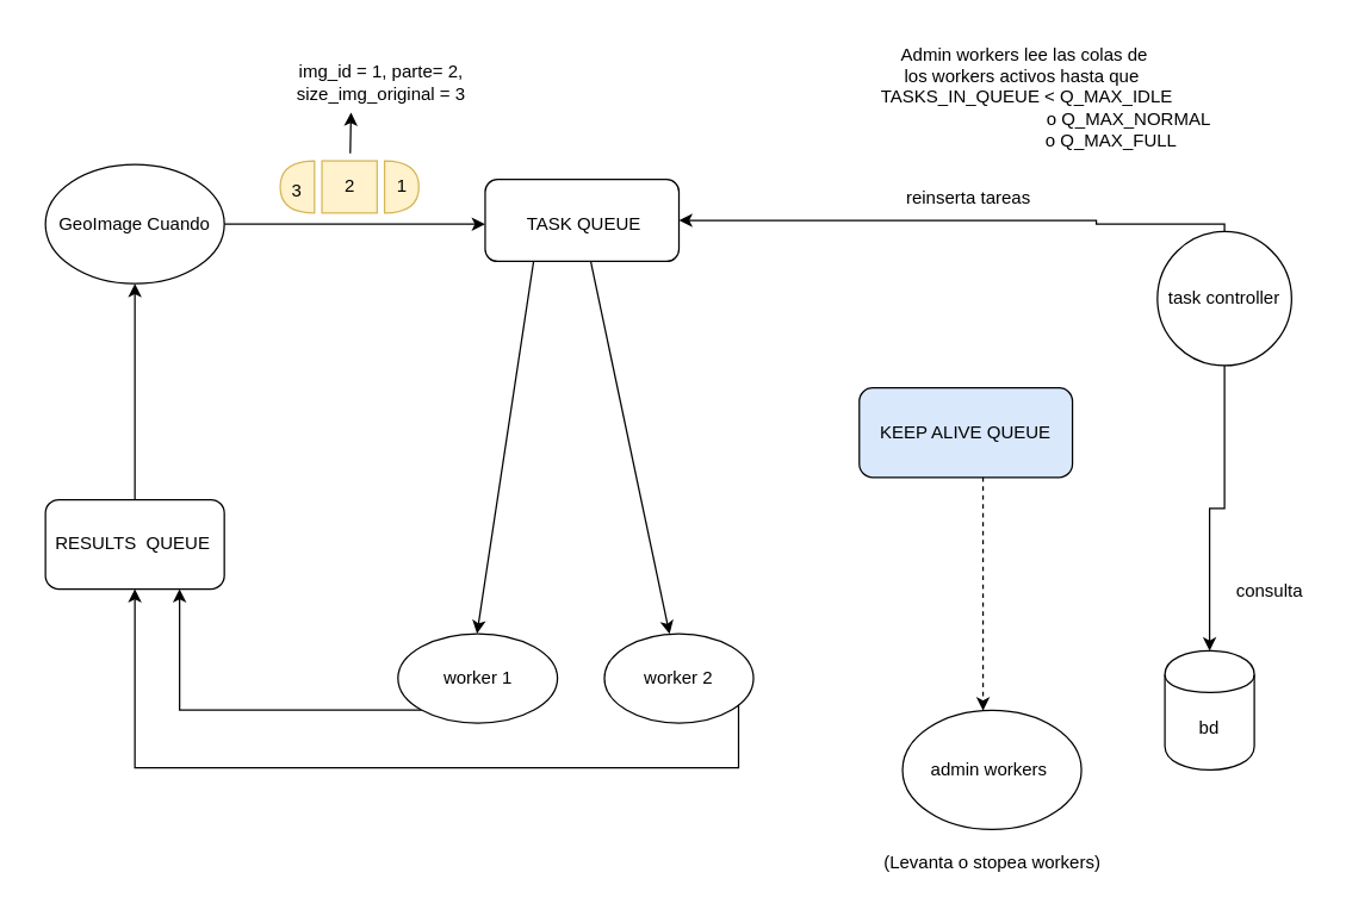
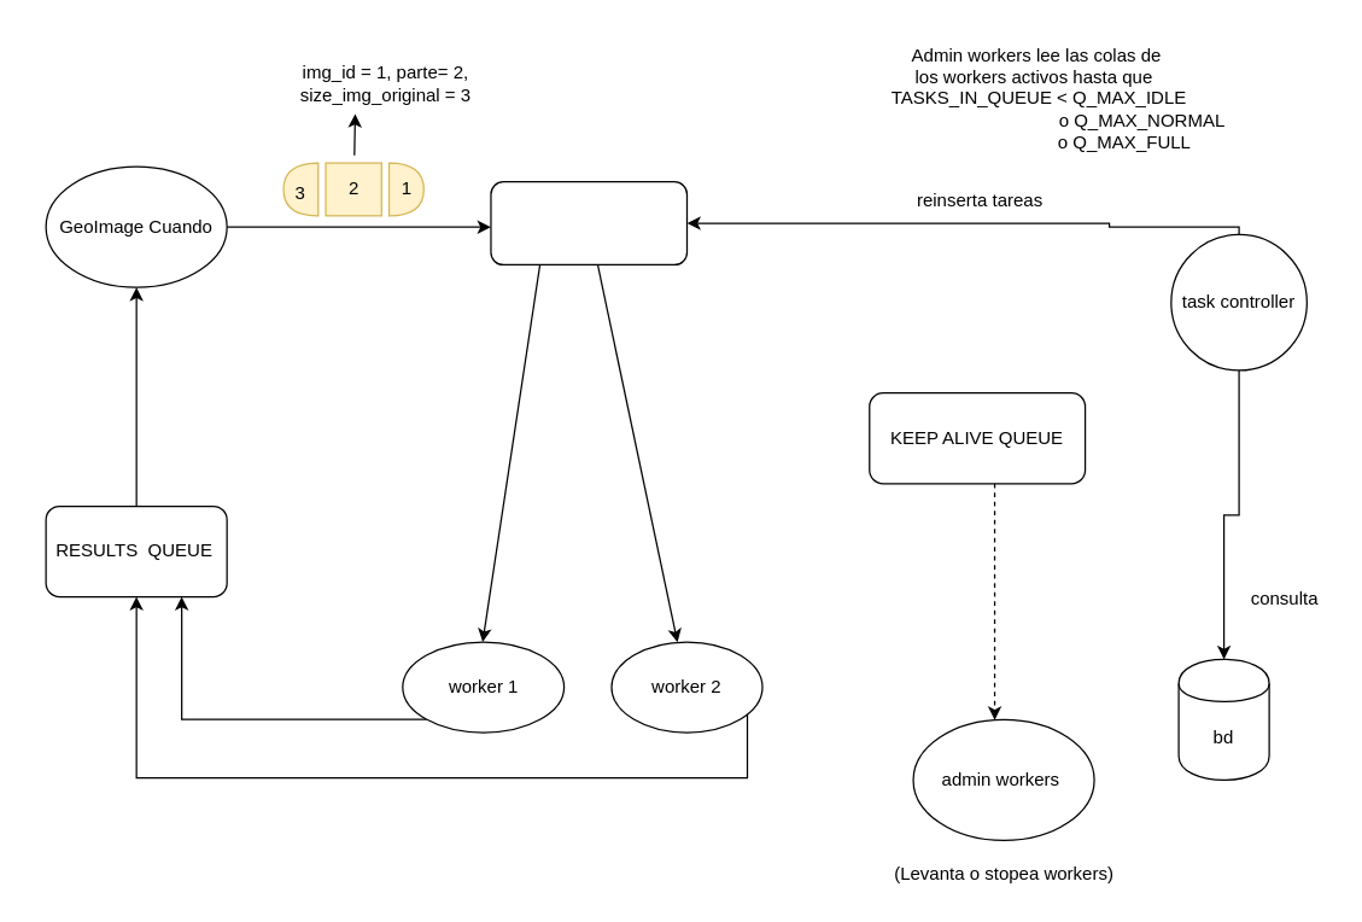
  <mxCell id="0" />
  <mxCell id="1" parent="0" />
  <mxCell id="2" style="edgeStyle=orthogonalEdgeStyle;rounded=0;orthogonalLoop=1;jettySize=auto;html=1;" parent="1" source="3" edge="1"><mxGeometry relative="1" as="geometry"><mxPoint x="325" y="150" as="targetPoint" /></mxGeometry></mxCell>
  <mxCell id="3" value="GeoImage Cuando" style="ellipse;whiteSpace=wrap;html=1;" parent="1" vertex="1"><mxGeometry x="30" y="110" width="120" height="80" as="geometry" /></mxCell>
  <mxCell id="4" value="admin workers&amp;nbsp;" style="ellipse;whiteSpace=wrap;html=1;" parent="1" vertex="1"><mxGeometry x="605" y="476.5" width="120" height="80" as="geometry" /></mxCell>
  <mxCell id="5" value="" style="rounded=1;whiteSpace=wrap;html=1;" parent="1" vertex="1"><mxGeometry x="325" y="120" width="130" height="55" as="geometry" /></mxCell>
  <mxCell id="6" style="edgeStyle=orthogonalEdgeStyle;rounded=0;orthogonalLoop=1;jettySize=auto;html=1;entryX=0.75;entryY=1;entryDx=0;entryDy=0;exitX=0;exitY=1;exitDx=0;exitDy=0;" parent="1" source="7" target="19" edge="1"><mxGeometry relative="1" as="geometry" /></mxCell>
  <mxCell id="7" value="worker 1" style="ellipse;whiteSpace=wrap;html=1;" parent="1" vertex="1"><mxGeometry x="266.5" y="425" width="107" height="60" as="geometry" /></mxCell>
- <mxCell id="8" value="TASK QUEUE" style="text;html=1;align=center;verticalAlign=middle;resizable=0;points=[];;autosize=1;" parent="1" vertex="1"><mxGeometry x="345.5" y="140" width="90" height="20" as="geometry" /></mxCell>
  <mxCell id="9" style="edgeStyle=orthogonalEdgeStyle;rounded=0;orthogonalLoop=1;jettySize=auto;html=1;entryX=0.5;entryY=1;entryDx=0;entryDy=0;" parent="1" source="10" target="19" edge="1"><mxGeometry relative="1" as="geometry"><Array as="points"><mxPoint x="495" y="515" /><mxPoint x="90" y="515" /></Array></mxGeometry></mxCell>
  <mxCell id="10" value="worker 2" style="ellipse;whiteSpace=wrap;html=1;" parent="1" vertex="1"><mxGeometry x="405" y="425" width="100" height="60" as="geometry" /></mxCell>
  <mxCell id="11" value="1" style="shape=or;whiteSpace=wrap;html=1;fillColor=#fff2cc;strokeColor=#d6b656;" parent="1" vertex="1"><mxGeometry x="257.5" y="107.5" width="23" height="35" as="geometry" /></mxCell>
  <mxCell id="12" value="" style="shape=or;whiteSpace=wrap;html=1;rotation=-180;fillColor=#fff2cc;strokeColor=#d6b656;" parent="1" vertex="1"><mxGeometry x="187.5" y="107.5" width="23" height="35" as="geometry" /></mxCell>
  <mxCell id="13" value="3" style="text;html=1;strokeColor=none;fillColor=none;align=center;verticalAlign=middle;whiteSpace=wrap;rounded=0;" parent="1" vertex="1"><mxGeometry x="179" y="117.5" width="40" height="20" as="geometry" /></mxCell>
  <mxCell id="14" value="2" style="rounded=0;whiteSpace=wrap;html=1;fillColor=#fff2cc;strokeColor=#d6b656;" parent="1" vertex="1"><mxGeometry x="215.5" y="107.5" width="37" height="35" as="geometry" /></mxCell>
  <mxCell id="15" value="" style="endArrow=classic;html=1;" parent="1" edge="1"><mxGeometry width="50" height="50" relative="1" as="geometry"><mxPoint x="234.5" y="102.5" as="sourcePoint" /><mxPoint x="235" y="75" as="targetPoint" /><Array as="points" /></mxGeometry></mxCell>
  <mxCell id="16" value="img_id = 1, parte= 2, size_img_original = 3" style="text;html=1;strokeColor=none;fillColor=none;align=center;verticalAlign=middle;whiteSpace=wrap;rounded=0;" parent="1" vertex="1"><mxGeometry x="195" y="36" width="121" height="37" as="geometry" /></mxCell>
  <mxCell id="17" value="" style="endArrow=classic;html=1;" parent="1" source="5" target="10" edge="1"><mxGeometry width="50" height="50" relative="1" as="geometry"><mxPoint x="498.438" y="375" as="sourcePoint" /><mxPoint x="497.5" y="425" as="targetPoint" /></mxGeometry></mxCell>
  <mxCell id="18" style="edgeStyle=orthogonalEdgeStyle;rounded=0;orthogonalLoop=1;jettySize=auto;html=1;" parent="1" source="19" target="3" edge="1"><mxGeometry relative="1" as="geometry" /></mxCell>
  <mxCell id="19" value="" style="rounded=1;whiteSpace=wrap;html=1;" parent="1" vertex="1"><mxGeometry x="30" y="335" width="120" height="60" as="geometry" /></mxCell>
  <mxCell id="20" value="&amp;nbsp; RESULTS&amp;nbsp; QUEUE" style="text;html=1;align=center;verticalAlign=middle;resizable=0;points=[];;autosize=1;" parent="1" vertex="1"><mxGeometry x="20" y="355" width="130" height="20" as="geometry" /></mxCell>
  <mxCell id="21" value="Admin workers lee las colas de &lt;br&gt;los workers activos hasta que&amp;nbsp;&lt;br&gt;&amp;nbsp;TASKS_IN_QUEUE &amp;lt; Q_MAX_IDLE&lt;br&gt;&amp;nbsp; &amp;nbsp; &amp;nbsp; &amp;nbsp; &amp;nbsp; &amp;nbsp; &amp;nbsp; &amp;nbsp; &amp;nbsp; &amp;nbsp; &amp;nbsp; &amp;nbsp; &amp;nbsp; &amp;nbsp; &amp;nbsp; &amp;nbsp; &amp;nbsp; &amp;nbsp; &amp;nbsp; &amp;nbsp; &amp;nbsp; o Q_MAX_NORMAL&lt;br&gt;&amp;nbsp; &amp;nbsp; &amp;nbsp; &amp;nbsp; &amp;nbsp; &amp;nbsp; &amp;nbsp; &amp;nbsp; &amp;nbsp; &amp;nbsp; &amp;nbsp; &amp;nbsp; &amp;nbsp; &amp;nbsp; &amp;nbsp; &amp;nbsp; &amp;nbsp; &amp;nbsp;o Q_MAX_FULL" style="text;html=1;strokeColor=none;fillColor=none;align=center;verticalAlign=middle;whiteSpace=wrap;rounded=0;" parent="1" vertex="1"><mxGeometry x="555" y="20" width="264" height="90" as="geometry" /></mxCell>
  <mxCell id="22" value="" style="endArrow=classic;html=1;entryX=0.5;entryY=0;entryDx=0;entryDy=0;exitX=0.25;exitY=1;exitDx=0;exitDy=0;" parent="1" source="5" edge="1"><mxGeometry width="50" height="50" relative="1" as="geometry"><mxPoint x="320.438" y="375" as="sourcePoint" /><mxPoint x="319.5" y="425" as="targetPoint" /></mxGeometry></mxCell>
  <mxCell id="23" style="edgeStyle=orthogonalEdgeStyle;rounded=0;orthogonalLoop=1;jettySize=auto;html=1;" parent="1" source="25" target="26" edge="1"><mxGeometry relative="1" as="geometry" /></mxCell>
  <mxCell id="24" style="edgeStyle=orthogonalEdgeStyle;rounded=0;orthogonalLoop=1;jettySize=auto;html=1;entryX=1;entryY=0.5;entryDx=0;entryDy=0;" parent="1" source="25" target="5" edge="1"><mxGeometry relative="1" as="geometry"><Array as="points"><mxPoint x="735" y="150" /></Array></mxGeometry></mxCell>
  <mxCell id="25" value="task controller" style="ellipse;whiteSpace=wrap;html=1;aspect=fixed;fillColor=none;" parent="1" vertex="1"><mxGeometry x="776" y="155" width="90" height="90" as="geometry" /></mxCell>
  <mxCell id="26" value="bd" style="shape=cylinder;whiteSpace=wrap;html=1;boundedLbl=1;backgroundOutline=1;fillColor=none;" parent="1" vertex="1"><mxGeometry x="781" y="436.5" width="60" height="80" as="geometry" /></mxCell>
  <mxCell id="27" value="consulta" style="text;html=1;align=center;verticalAlign=middle;resizable=0;points=[];;autosize=1;" parent="1" vertex="1"><mxGeometry x="821" y="386.5" width="60" height="20" as="geometry" /></mxCell>
  <mxCell id="28" value="reinserta tareas&lt;br&gt;&lt;br&gt;" style="text;html=1;align=center;verticalAlign=middle;resizable=0;points=[];;autosize=1;" parent="1" vertex="1"><mxGeometry x="599" y="125" width="100" height="30" as="geometry" /></mxCell>
  <mxCell id="29" style="edgeStyle=orthogonalEdgeStyle;rounded=0;orthogonalLoop=1;jettySize=auto;html=1;dashed=1;" parent="1" source="30" target="4" edge="1"><mxGeometry relative="1" as="geometry"><Array as="points"><mxPoint x="659" y="425" /><mxPoint x="659" y="425" /></Array></mxGeometry></mxCell>
- <mxCell id="30" value="KEEP ALIVE QUEUE" style="rounded=1;whiteSpace=wrap;html=1;fillColor=#dae8fc;" parent="1" vertex="1"><mxGeometry x="576" y="260" width="143" height="60" as="geometry" /></mxCell>
+ <mxCell id="30" value="KEEP ALIVE QUEUE" style="rounded=1;whiteSpace=wrap;html=1;" parent="1" vertex="1"><mxGeometry x="576" y="260" width="143" height="60" as="geometry" /></mxCell>
  <mxCell id="31" value="(Levanta o stopea workers)" style="text;html=1;align=center;verticalAlign=middle;resizable=0;points=[];;autosize=1;" vertex="1" parent="1"><mxGeometry x="585" y="569" width="160" height="20" as="geometry" /></mxCell>
